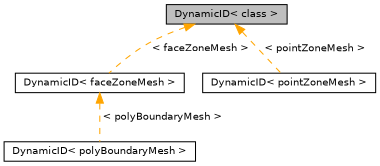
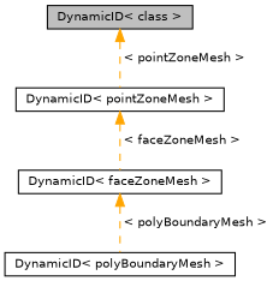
  digraph {
    node [color=black fontname=Helvetica fontsize=10 shape=record]
    edge [color=orange dir=back fontname=Helvetica fontsize=10 labelfontname=Helvetica labelfontsize=10 style=dashed]
    n1 [fillcolor=grey75 fontcolor=black height=0.2 label="DynamicID\< class \>" style=filled width=0.4]
    n2 [height=0.2 label="DynamicID\< faceZoneMesh \>" width=0.4]
    n3 [height=0.2 label="DynamicID\< pointZoneMesh \>" width=0.4]
    n4 [height=0.2 label="DynamicID\< polyBoundaryMesh \>" width=0.4]
-   n1 -> n2 [label=" \< faceZoneMesh \>"]
+   n3 -> n2 [label=" \< faceZoneMesh \>"]
    n1 -> n3 [label=" \< pointZoneMesh \>"]
    n2 -> n4 [label=" \< polyBoundaryMesh \>"]
  }
